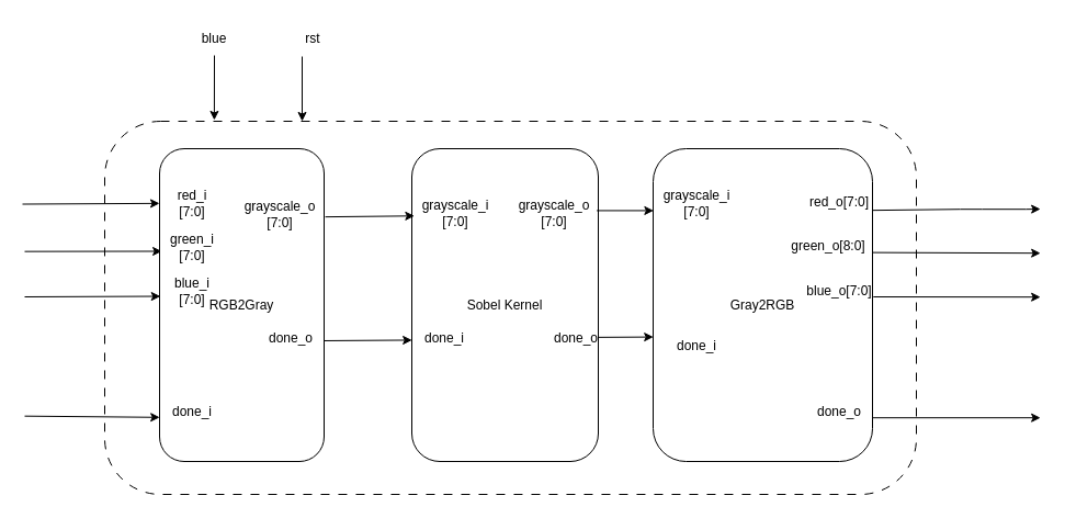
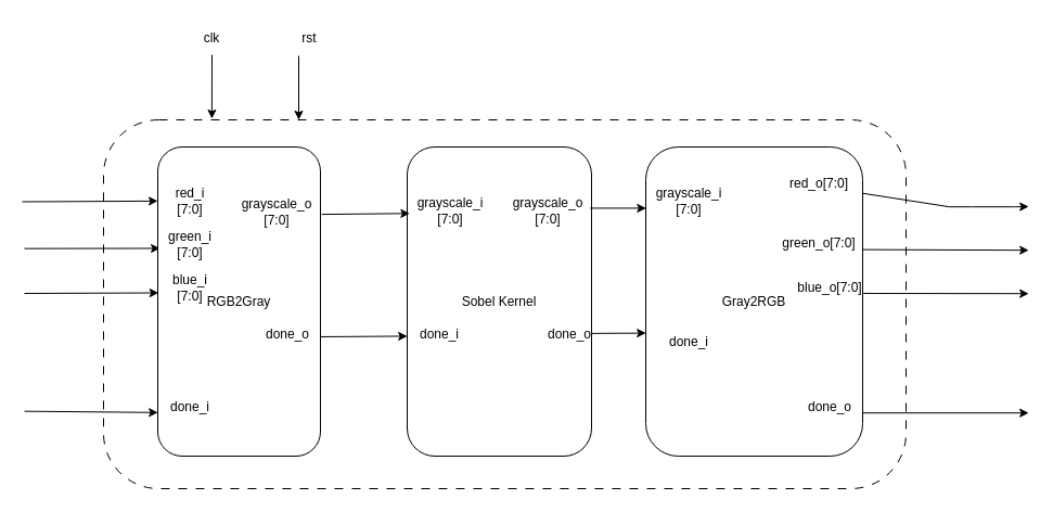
  <mxCell id="0" />
  <mxCell id="1" parent="0" />
  <mxCell id="2" value="" style="rounded=1;whiteSpace=wrap;html=1;dashed=1;dashPattern=8 8;" parent="1" vertex="1"><mxGeometry x="95" y="110" width="740" height="340" as="geometry" /></mxCell>
  <mxCell id="3" value="" style="endArrow=classic;html=1;rounded=0;entryX=0.014;entryY=0.328;entryDx=0;entryDy=0;entryPerimeter=0;" parent="1" target="10" edge="1"><mxGeometry width="50" height="50" relative="1" as="geometry"><mxPoint x="22" y="228.66" as="sourcePoint" /><mxPoint x="205" y="228.66" as="targetPoint" /></mxGeometry></mxCell>
  <mxCell id="4" value="" style="endArrow=classic;html=1;rounded=0;entryX=0.005;entryY=0.472;entryDx=0;entryDy=0;entryPerimeter=0;" parent="1" target="10" edge="1"><mxGeometry width="50" height="50" relative="1" as="geometry"><mxPoint x="22" y="270" as="sourcePoint" /><mxPoint x="205" y="268.66" as="targetPoint" /></mxGeometry></mxCell>
  <mxCell id="5" value="" style="endArrow=classic;html=1;rounded=0;entryX=0.001;entryY=0.859;entryDx=0;entryDy=0;entryPerimeter=0;" parent="1" target="10" edge="1"><mxGeometry width="50" height="50" relative="1" as="geometry"><mxPoint x="22" y="378.66" as="sourcePoint" /><mxPoint x="205" y="378.66" as="targetPoint" /></mxGeometry></mxCell>
  <mxCell id="6" value="" style="endArrow=classic;html=1;rounded=0;entryX=0.007;entryY=0.21;entryDx=0;entryDy=0;entryPerimeter=0;exitX=1;exitY=0.75;exitDx=0;exitDy=0;" parent="1" source="33" edge="1"><mxGeometry width="50" height="50" relative="1" as="geometry"><mxPoint x="765" y="190.2" as="sourcePoint" /><mxPoint x="948.15" y="190" as="targetPoint" /><Array as="points"><mxPoint x="875" y="190.2" /><mxPoint x="895" y="190.2" /><mxPoint x="935" y="190.2" /></Array></mxGeometry></mxCell>
  <mxCell id="7" value="" style="endArrow=classic;html=1;rounded=0;entryX=0.007;entryY=0.21;entryDx=0;entryDy=0;entryPerimeter=0;exitX=1;exitY=0.332;exitDx=0;exitDy=0;exitPerimeter=0;" parent="1" source="11" edge="1"><mxGeometry width="50" height="50" relative="1" as="geometry"><mxPoint x="765.15" y="230.2" as="sourcePoint" /><mxPoint x="948.15" y="230.2" as="targetPoint" /></mxGeometry></mxCell>
  <mxCell id="8" value="" style="endArrow=classic;html=1;rounded=0;entryX=0.007;entryY=0.21;entryDx=0;entryDy=0;entryPerimeter=0;exitX=1.013;exitY=0.667;exitDx=0;exitDy=0;exitPerimeter=0;" parent="1" source="31" edge="1"><mxGeometry width="50" height="50" relative="1" as="geometry"><mxPoint x="765.15" y="270.2" as="sourcePoint" /><mxPoint x="948.15" y="270.2" as="targetPoint" /></mxGeometry></mxCell>
  <mxCell id="9" value="" style="endArrow=classic;html=1;rounded=0;entryX=0.007;entryY=0.21;entryDx=0;entryDy=0;entryPerimeter=0;" parent="1" edge="1"><mxGeometry width="50" height="50" relative="1" as="geometry"><mxPoint x="765.15" y="380.2" as="sourcePoint" /><mxPoint x="948.15" y="380.2" as="targetPoint" /></mxGeometry></mxCell>
  <mxCell id="10" value="RGB2Gray" style="rounded=1;whiteSpace=wrap;html=1;" parent="1" vertex="1"><mxGeometry x="145" y="135" width="150" height="285" as="geometry" /></mxCell>
  <mxCell id="11" value="Gray2RGB" style="rounded=1;whiteSpace=wrap;html=1;" parent="1" vertex="1"><mxGeometry x="595" y="135" width="200" height="285" as="geometry" /></mxCell>
  <mxCell id="12" value="Sobel Kernel" style="rounded=1;whiteSpace=wrap;html=1;" parent="1" vertex="1"><mxGeometry x="375" y="135" width="170" height="285" as="geometry" /></mxCell>
  <mxCell id="13" value="" style="endArrow=classic;html=1;rounded=0;entryX=0.014;entryY=0.215;entryDx=0;entryDy=0;entryPerimeter=0;exitX=1.007;exitY=0.218;exitDx=0;exitDy=0;exitPerimeter=0;" parent="1" source="10" target="12" edge="1"><mxGeometry width="50" height="50" relative="1" as="geometry"><mxPoint x="395" y="80" as="sourcePoint" /><mxPoint x="445" y="30" as="targetPoint" /></mxGeometry></mxCell>
  <mxCell id="14" value="grayscale_o [7:0]" style="text;html=1;align=center;verticalAlign=middle;whiteSpace=wrap;rounded=0;" parent="1" vertex="1"><mxGeometry x="225" y="180.2" width="60" height="30" as="geometry" /></mxCell>
  <mxCell id="15" value="" style="endArrow=classic;html=1;rounded=0;exitX=1;exitY=0.614;exitDx=0;exitDy=0;exitPerimeter=0;entryX=0.001;entryY=0.612;entryDx=0;entryDy=0;entryPerimeter=0;" parent="1" source="10" target="12" edge="1"><mxGeometry width="50" height="50" relative="1" as="geometry"><mxPoint x="334" y="291" as="sourcePoint" /><mxPoint x="434" y="290" as="targetPoint" /></mxGeometry></mxCell>
  <mxCell id="16" value="done_o" style="text;html=1;align=center;verticalAlign=middle;whiteSpace=wrap;rounded=0;" parent="1" vertex="1"><mxGeometry x="235" y="292.5" width="60" height="30" as="geometry" /></mxCell>
  <mxCell id="17" value="" style="endArrow=classic;html=1;rounded=0;entryX=0.002;entryY=0.198;entryDx=0;entryDy=0;entryPerimeter=0;exitX=0.992;exitY=0.198;exitDx=0;exitDy=0;exitPerimeter=0;" parent="1" source="12" target="11" edge="1"><mxGeometry width="50" height="50" relative="1" as="geometry"><mxPoint x="565" y="220" as="sourcePoint" /><mxPoint x="615" y="170" as="targetPoint" /></mxGeometry></mxCell>
  <mxCell id="18" value="grayscale_o [7:0]" style="text;html=1;align=center;verticalAlign=middle;whiteSpace=wrap;rounded=0;" parent="1" vertex="1"><mxGeometry x="475" y="178.66" width="60" height="30" as="geometry" /></mxCell>
  <mxCell id="19" value="" style="endArrow=classic;html=1;rounded=0;exitX=1.002;exitY=0.603;exitDx=0;exitDy=0;exitPerimeter=0;entryX=0.001;entryY=0.602;entryDx=0;entryDy=0;entryPerimeter=0;" parent="1" source="12" target="11" edge="1"><mxGeometry width="50" height="50" relative="1" as="geometry"><mxPoint x="555" y="292.5" as="sourcePoint" /><mxPoint x="637" y="290" as="targetPoint" /></mxGeometry></mxCell>
  <mxCell id="20" value="done_o" style="text;html=1;align=center;verticalAlign=middle;whiteSpace=wrap;rounded=0;" parent="1" vertex="1"><mxGeometry x="495" y="292.5" width="60" height="30" as="geometry" /></mxCell>
  <mxCell id="21" value="red_i &lt;br&gt;[7:0]" style="text;html=1;align=center;verticalAlign=middle;whiteSpace=wrap;rounded=0;" parent="1" vertex="1"><mxGeometry x="145" y="170.2" width="60" height="30" as="geometry" /></mxCell>
  <mxCell id="22" value="green_i [7:0]" style="text;html=1;align=center;verticalAlign=middle;whiteSpace=wrap;rounded=0;" parent="1" vertex="1"><mxGeometry x="145" y="210.2" width="60" height="30" as="geometry" /></mxCell>
  <mxCell id="23" value="blue_i [7:0]" style="text;html=1;align=center;verticalAlign=middle;whiteSpace=wrap;rounded=0;" parent="1" vertex="1"><mxGeometry x="145" y="250" width="60" height="30" as="geometry" /></mxCell>
  <mxCell id="24" value="" style="endArrow=classic;html=1;rounded=0;entryX=0.014;entryY=0.328;entryDx=0;entryDy=0;entryPerimeter=0;" parent="1" edge="1"><mxGeometry width="50" height="50" relative="1" as="geometry"><mxPoint x="20" y="185.52" as="sourcePoint" /><mxPoint x="145" y="184.86" as="targetPoint" /></mxGeometry></mxCell>
  <mxCell id="25" value="done_i" style="text;html=1;align=center;verticalAlign=middle;whiteSpace=wrap;rounded=0;" parent="1" vertex="1"><mxGeometry x="145" y="360" width="60" height="30" as="geometry" /></mxCell>
  <mxCell id="26" value="grayscale_i [7:0&lt;span style=&quot;background-color: initial;&quot;&gt;]&lt;/span&gt;" style="text;html=1;align=center;verticalAlign=middle;whiteSpace=wrap;rounded=0;" parent="1" vertex="1"><mxGeometry x="385" y="178.66" width="60" height="30" as="geometry" /></mxCell>
  <mxCell id="27" value="done_i" style="text;html=1;align=center;verticalAlign=middle;whiteSpace=wrap;rounded=0;" parent="1" vertex="1"><mxGeometry x="375" y="292.5" width="60" height="30" as="geometry" /></mxCell>
  <mxCell id="28" value="grayscale_i [7:0]" style="text;html=1;align=center;verticalAlign=middle;whiteSpace=wrap;rounded=0;" parent="1" vertex="1"><mxGeometry x="605" y="170.2" width="60" height="30" as="geometry" /></mxCell>
  <mxCell id="29" value="done_i" style="text;html=1;align=center;verticalAlign=middle;whiteSpace=wrap;rounded=0;" parent="1" vertex="1"><mxGeometry x="605" y="300" width="60" height="30" as="geometry" /></mxCell>
  <mxCell id="30" value="done_o" style="text;html=1;align=center;verticalAlign=middle;whiteSpace=wrap;rounded=0;" parent="1" vertex="1"><mxGeometry x="735" y="360" width="60" height="30" as="geometry" /></mxCell>
  <mxCell id="31" value="blue_o[7:0]" style="text;html=1;align=center;verticalAlign=middle;whiteSpace=wrap;rounded=0;" parent="1" vertex="1"><mxGeometry x="735" y="250" width="60" height="30" as="geometry" /></mxCell>
- <mxCell id="32" value="green_o[8:0]" style="text;html=1;align=center;verticalAlign=middle;whiteSpace=wrap;rounded=0;" parent="1" vertex="1"><mxGeometry x="725" y="208.66" width="60" height="30" as="geometry" /></mxCell>
- <mxCell id="33" value="red_o[7:0]" style="text;html=1;align=center;verticalAlign=middle;whiteSpace=wrap;rounded=0;" parent="1" vertex="1"><mxGeometry x="735" y="168.66" width="60" height="30" as="geometry" /></mxCell>
+ <mxCell id="32" value="green_o[7:0]" style="text;html=1;align=center;verticalAlign=middle;whiteSpace=wrap;rounded=0;" parent="1" vertex="1"><mxGeometry x="725" y="208.66" width="60" height="30" as="geometry" /></mxCell>
+ <mxCell id="33" value="red_o[7:0]" style="text;html=1;align=center;verticalAlign=middle;whiteSpace=wrap;rounded=0;" parent="1" vertex="1"><mxGeometry x="725" y="153.66" width="60" height="30" as="geometry" /></mxCell>
  <mxCell id="34" value="" style="endArrow=classic;html=1;rounded=0;entryX=0.135;entryY=-0.003;entryDx=0;entryDy=0;entryPerimeter=0;" parent="1" target="2" edge="1"><mxGeometry width="50" height="50" relative="1" as="geometry"><mxPoint x="195" y="50" as="sourcePoint" /><mxPoint x="245" y="0" as="targetPoint" /></mxGeometry></mxCell>
  <mxCell id="35" value="" style="endArrow=classic;html=1;rounded=0;entryX=0.135;entryY=-0.003;entryDx=0;entryDy=0;entryPerimeter=0;" parent="1" edge="1"><mxGeometry width="50" height="50" relative="1" as="geometry"><mxPoint x="275" y="51" as="sourcePoint" /><mxPoint x="275" y="110" as="targetPoint" /></mxGeometry></mxCell>
- <mxCell id="36" value="blue" style="text;html=1;align=center;verticalAlign=middle;whiteSpace=wrap;rounded=0;" parent="1" vertex="1"><mxGeometry x="165" y="20" width="60" height="30" as="geometry" /></mxCell>
+ <mxCell id="36" value="clk" style="text;html=1;align=center;verticalAlign=middle;whiteSpace=wrap;rounded=0;" parent="1" vertex="1"><mxGeometry x="165" y="20" width="60" height="30" as="geometry" /></mxCell>
  <mxCell id="37" value="rst" style="text;html=1;align=center;verticalAlign=middle;whiteSpace=wrap;rounded=0;" parent="1" vertex="1"><mxGeometry x="255" y="20" width="60" height="30" as="geometry" /></mxCell>
